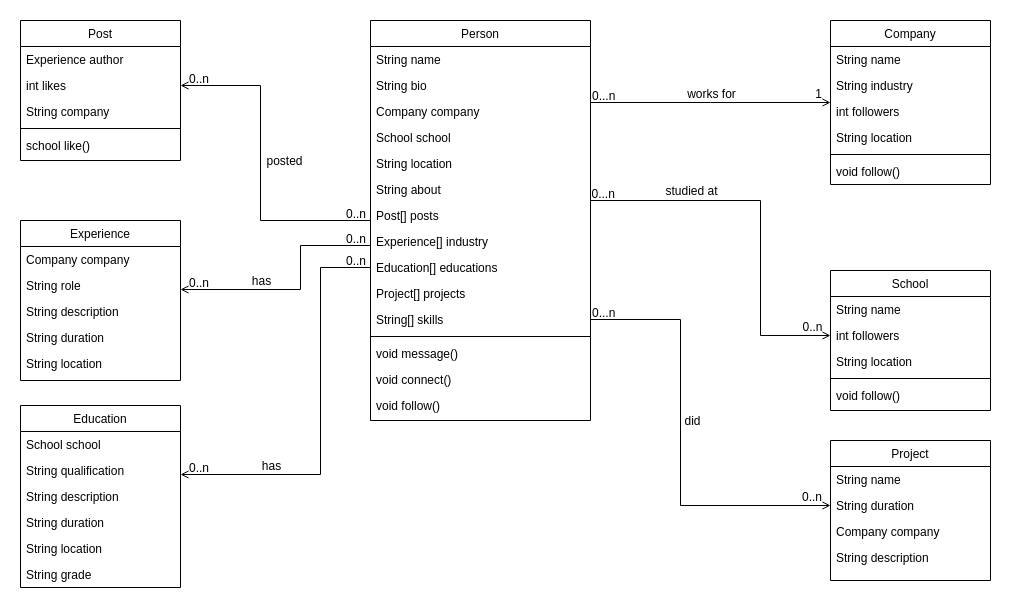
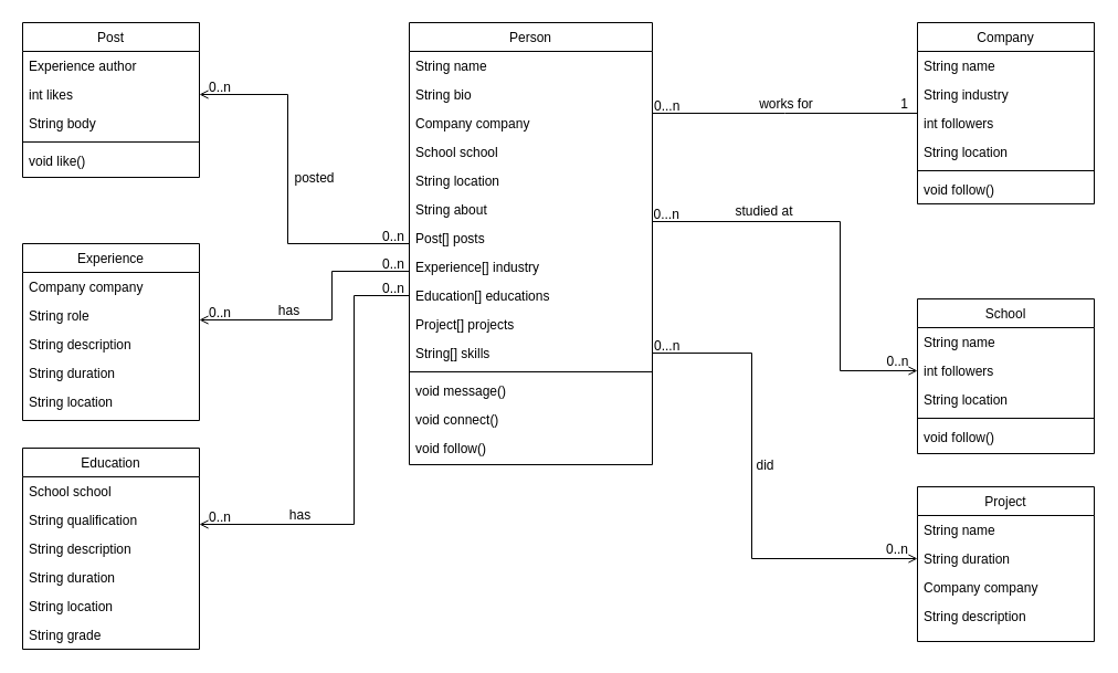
  <mxCell id="0" />
  <mxCell id="1" parent="0" />
  <mxCell id="2" value="Person" style="swimlane;fontStyle=0;align=center;verticalAlign=top;childLayout=stackLayout;horizontal=1;startSize=26;horizontalStack=0;resizeParent=1;resizeLast=0;collapsible=1;marginBottom=0;rounded=0;shadow=0;strokeWidth=1;" parent="1" vertex="1"><mxGeometry x="370" y="20" width="220" height="400" as="geometry"><mxRectangle x="230" y="140" width="160" height="26" as="alternateBounds" /></mxGeometry></mxCell>
  <mxCell id="3" value="String name" style="text;align=left;verticalAlign=top;spacingLeft=4;spacingRight=4;overflow=hidden;rotatable=0;points=[[0,0.5],[1,0.5]];portConstraint=eastwest;" parent="2" vertex="1"><mxGeometry y="26" width="220" height="26" as="geometry" /></mxCell>
  <mxCell id="4" value="String bio" style="text;align=left;verticalAlign=top;spacingLeft=4;spacingRight=4;overflow=hidden;rotatable=0;points=[[0,0.5],[1,0.5]];portConstraint=eastwest;rounded=0;shadow=0;html=0;" parent="2" vertex="1"><mxGeometry y="52" width="220" height="26" as="geometry" /></mxCell>
  <mxCell id="5" value="Company company" style="text;align=left;verticalAlign=top;spacingLeft=4;spacingRight=4;overflow=hidden;rotatable=0;points=[[0,0.5],[1,0.5]];portConstraint=eastwest;rounded=0;shadow=0;html=0;" vertex="1" parent="2"><mxGeometry y="78" width="220" height="26" as="geometry" /></mxCell>
  <mxCell id="6" value="School school" style="text;align=left;verticalAlign=top;spacingLeft=4;spacingRight=4;overflow=hidden;rotatable=0;points=[[0,0.5],[1,0.5]];portConstraint=eastwest;rounded=0;shadow=0;html=0;" vertex="1" parent="2"><mxGeometry y="104" width="220" height="26" as="geometry" /></mxCell>
  <mxCell id="7" value="String location" style="text;align=left;verticalAlign=top;spacingLeft=4;spacingRight=4;overflow=hidden;rotatable=0;points=[[0,0.5],[1,0.5]];portConstraint=eastwest;rounded=0;shadow=0;html=0;" vertex="1" parent="2"><mxGeometry y="130" width="220" height="26" as="geometry" /></mxCell>
  <mxCell id="8" value="String about" style="text;align=left;verticalAlign=top;spacingLeft=4;spacingRight=4;overflow=hidden;rotatable=0;points=[[0,0.5],[1,0.5]];portConstraint=eastwest;rounded=0;shadow=0;html=0;" vertex="1" parent="2"><mxGeometry y="156" width="220" height="26" as="geometry" /></mxCell>
  <mxCell id="9" value="Post[] posts" style="text;align=left;verticalAlign=top;spacingLeft=4;spacingRight=4;overflow=hidden;rotatable=0;points=[[0,0.5],[1,0.5]];portConstraint=eastwest;rounded=0;shadow=0;html=0;" vertex="1" parent="2"><mxGeometry y="182" width="220" height="26" as="geometry" /></mxCell>
  <mxCell id="10" value="Experience[] industry" style="text;align=left;verticalAlign=top;spacingLeft=4;spacingRight=4;overflow=hidden;rotatable=0;points=[[0,0.5],[1,0.5]];portConstraint=eastwest;rounded=0;shadow=0;html=0;" vertex="1" parent="2"><mxGeometry y="208" width="220" height="26" as="geometry" /></mxCell>
  <mxCell id="11" value="Education[] educations" style="text;align=left;verticalAlign=top;spacingLeft=4;spacingRight=4;overflow=hidden;rotatable=0;points=[[0,0.5],[1,0.5]];portConstraint=eastwest;rounded=0;shadow=0;html=0;" vertex="1" parent="2"><mxGeometry y="234" width="220" height="26" as="geometry" /></mxCell>
  <mxCell id="12" value="Project[] projects" style="text;align=left;verticalAlign=top;spacingLeft=4;spacingRight=4;overflow=hidden;rotatable=0;points=[[0,0.5],[1,0.5]];portConstraint=eastwest;rounded=0;shadow=0;html=0;" vertex="1" parent="2"><mxGeometry y="260" width="220" height="26" as="geometry" /></mxCell>
  <mxCell id="13" value="String[] skills" style="text;align=left;verticalAlign=top;spacingLeft=4;spacingRight=4;overflow=hidden;rotatable=0;points=[[0,0.5],[1,0.5]];portConstraint=eastwest;rounded=0;shadow=0;html=0;" vertex="1" parent="2"><mxGeometry y="286" width="220" height="26" as="geometry" /></mxCell>
  <mxCell id="14" value="" style="line;html=1;strokeWidth=1;align=left;verticalAlign=middle;spacingTop=-1;spacingLeft=3;spacingRight=3;rotatable=0;labelPosition=right;points=[];portConstraint=eastwest;" parent="2" vertex="1"><mxGeometry y="312" width="220" height="8" as="geometry" /></mxCell>
  <mxCell id="15" value="void message()" style="text;align=left;verticalAlign=top;spacingLeft=4;spacingRight=4;overflow=hidden;rotatable=0;points=[[0,0.5],[1,0.5]];portConstraint=eastwest;" parent="2" vertex="1"><mxGeometry y="320" width="220" height="26" as="geometry" /></mxCell>
  <mxCell id="16" value="void connect()" style="text;align=left;verticalAlign=top;spacingLeft=4;spacingRight=4;overflow=hidden;rotatable=0;points=[[0,0.5],[1,0.5]];portConstraint=eastwest;" vertex="1" parent="2"><mxGeometry y="346" width="220" height="26" as="geometry" /></mxCell>
  <mxCell id="17" value="void follow()" style="text;align=left;verticalAlign=top;spacingLeft=4;spacingRight=4;overflow=hidden;rotatable=0;points=[[0,0.5],[1,0.5]];portConstraint=eastwest;" vertex="1" parent="2"><mxGeometry y="372" width="220" height="26" as="geometry" /></mxCell>
  <mxCell id="18" value="Company" style="swimlane;fontStyle=0;align=center;verticalAlign=top;childLayout=stackLayout;horizontal=1;startSize=26;horizontalStack=0;resizeParent=1;resizeLast=0;collapsible=1;marginBottom=0;rounded=0;shadow=0;strokeWidth=1;" parent="1" vertex="1"><mxGeometry x="830" y="20" width="160" height="164" as="geometry"><mxRectangle x="550" y="140" width="160" height="26" as="alternateBounds" /></mxGeometry></mxCell>
  <mxCell id="19" value="String name" style="text;align=left;verticalAlign=top;spacingLeft=4;spacingRight=4;overflow=hidden;rotatable=0;points=[[0,0.5],[1,0.5]];portConstraint=eastwest;" parent="18" vertex="1"><mxGeometry y="26" width="160" height="26" as="geometry" /></mxCell>
  <mxCell id="20" value="String industry" style="text;align=left;verticalAlign=top;spacingLeft=4;spacingRight=4;overflow=hidden;rotatable=0;points=[[0,0.5],[1,0.5]];portConstraint=eastwest;rounded=0;shadow=0;html=0;" parent="18" vertex="1"><mxGeometry y="52" width="160" height="26" as="geometry" /></mxCell>
  <mxCell id="21" value="int followers" style="text;align=left;verticalAlign=top;spacingLeft=4;spacingRight=4;overflow=hidden;rotatable=0;points=[[0,0.5],[1,0.5]];portConstraint=eastwest;rounded=0;shadow=0;html=0;" parent="18" vertex="1"><mxGeometry y="78" width="160" height="26" as="geometry" /></mxCell>
  <mxCell id="22" value="String location" style="text;align=left;verticalAlign=top;spacingLeft=4;spacingRight=4;overflow=hidden;rotatable=0;points=[[0,0.5],[1,0.5]];portConstraint=eastwest;rounded=0;shadow=0;html=0;" parent="18" vertex="1"><mxGeometry y="104" width="160" height="26" as="geometry" /></mxCell>
  <mxCell id="23" value="" style="line;html=1;strokeWidth=1;align=left;verticalAlign=middle;spacingTop=-1;spacingLeft=3;spacingRight=3;rotatable=0;labelPosition=right;points=[];portConstraint=eastwest;" parent="18" vertex="1"><mxGeometry y="130" width="160" height="8" as="geometry" /></mxCell>
  <mxCell id="24" value="void follow()" style="text;align=left;verticalAlign=top;spacingLeft=4;spacingRight=4;overflow=hidden;rotatable=0;points=[[0,0.5],[1,0.5]];portConstraint=eastwest;" parent="18" vertex="1"><mxGeometry y="138" width="160" height="26" as="geometry" /></mxCell>
- <mxCell id="25" value="" style="endArrow=open;shadow=0;strokeWidth=1;rounded=0;curved=0;endFill=1;edgeStyle=elbowEdgeStyle;elbow=vertical;" parent="1" source="2" target="18" edge="1"><mxGeometry x="0.5" y="41" relative="1" as="geometry"><mxPoint x="530" y="92" as="sourcePoint" /><mxPoint x="690" y="92" as="targetPoint" /><mxPoint x="-40" y="32" as="offset" /></mxGeometry></mxCell>
+ <mxCell id="25" value="" style="endArrow=none;shadow=0;strokeWidth=1;rounded=0;curved=0;endFill=1;edgeStyle=elbowEdgeStyle;elbow=vertical;" parent="1" source="2" target="18" edge="1"><mxGeometry x="0.5" y="41" relative="1" as="geometry"><mxPoint x="530" y="92" as="sourcePoint" /><mxPoint x="690" y="92" as="targetPoint" /><mxPoint x="-40" y="32" as="offset" /></mxGeometry></mxCell>
  <mxCell id="26" value="0...n" style="resizable=0;align=left;verticalAlign=bottom;labelBackgroundColor=none;fontSize=12;" parent="25" connectable="0" vertex="1"><mxGeometry x="-1" relative="1" as="geometry"><mxPoint y="2" as="offset" /></mxGeometry></mxCell>
  <mxCell id="27" value="1" style="resizable=0;align=right;verticalAlign=bottom;labelBackgroundColor=none;fontSize=12;" parent="25" connectable="0" vertex="1"><mxGeometry x="1" relative="1" as="geometry"><mxPoint x="-7" as="offset" /></mxGeometry></mxCell>
  <mxCell id="28" value="works for" style="text;html=1;resizable=0;points=[];;align=center;verticalAlign=middle;labelBackgroundColor=none;rounded=0;shadow=0;strokeWidth=1;fontSize=12;" parent="25" vertex="1" connectable="0"><mxGeometry x="0.5" y="49" relative="1" as="geometry"><mxPoint x="-60" y="40" as="offset" /></mxGeometry></mxCell>
  <mxCell id="29" value="School" style="swimlane;fontStyle=0;align=center;verticalAlign=top;childLayout=stackLayout;horizontal=1;startSize=26;horizontalStack=0;resizeParent=1;resizeLast=0;collapsible=1;marginBottom=0;rounded=0;shadow=0;strokeWidth=1;" vertex="1" parent="1"><mxGeometry x="830" y="270" width="160" height="140" as="geometry"><mxRectangle x="550" y="140" width="160" height="26" as="alternateBounds" /></mxGeometry></mxCell>
  <mxCell id="30" value="String name" style="text;align=left;verticalAlign=top;spacingLeft=4;spacingRight=4;overflow=hidden;rotatable=0;points=[[0,0.5],[1,0.5]];portConstraint=eastwest;" vertex="1" parent="29"><mxGeometry y="26" width="160" height="26" as="geometry" /></mxCell>
  <mxCell id="31" value="int followers" style="text;align=left;verticalAlign=top;spacingLeft=4;spacingRight=4;overflow=hidden;rotatable=0;points=[[0,0.5],[1,0.5]];portConstraint=eastwest;rounded=0;shadow=0;html=0;" vertex="1" parent="29"><mxGeometry y="52" width="160" height="26" as="geometry" /></mxCell>
  <mxCell id="32" value="String location" style="text;align=left;verticalAlign=top;spacingLeft=4;spacingRight=4;overflow=hidden;rotatable=0;points=[[0,0.5],[1,0.5]];portConstraint=eastwest;rounded=0;shadow=0;html=0;" vertex="1" parent="29"><mxGeometry y="78" width="160" height="26" as="geometry" /></mxCell>
  <mxCell id="33" value="" style="line;html=1;strokeWidth=1;align=left;verticalAlign=middle;spacingTop=-1;spacingLeft=3;spacingRight=3;rotatable=0;labelPosition=right;points=[];portConstraint=eastwest;" vertex="1" parent="29"><mxGeometry y="104" width="160" height="8" as="geometry" /></mxCell>
  <mxCell id="34" value="void follow()" style="text;align=left;verticalAlign=top;spacingLeft=4;spacingRight=4;overflow=hidden;rotatable=0;points=[[0,0.5],[1,0.5]];portConstraint=eastwest;" vertex="1" parent="29"><mxGeometry y="112" width="160" height="26" as="geometry" /></mxCell>
  <mxCell id="35" value="" style="endArrow=open;shadow=0;strokeWidth=1;rounded=0;endFill=1;edgeStyle=orthogonalEdgeStyle;elbow=vertical;entryX=0;entryY=0.5;entryDx=0;entryDy=0;" edge="1" parent="1"><mxGeometry x="0.5" y="41" relative="1" as="geometry"><mxPoint x="589.49" y="200" as="sourcePoint" /><mxPoint x="830" y="335" as="targetPoint" /><mxPoint x="-40" y="32" as="offset" /><Array as="points"><mxPoint x="760" y="200" /><mxPoint x="760" y="335" /></Array></mxGeometry></mxCell>
  <mxCell id="36" value="0...n" style="resizable=0;align=left;verticalAlign=bottom;labelBackgroundColor=none;fontSize=12;" connectable="0" vertex="1" parent="35"><mxGeometry x="-1" relative="1" as="geometry"><mxPoint y="2" as="offset" /></mxGeometry></mxCell>
  <mxCell id="37" value="0..n" style="resizable=0;align=right;verticalAlign=bottom;labelBackgroundColor=none;fontSize=12;" connectable="0" vertex="1" parent="35"><mxGeometry x="1" relative="1" as="geometry"><mxPoint x="-7" as="offset" /></mxGeometry></mxCell>
  <mxCell id="38" value="studied at" style="text;html=1;resizable=0;points=[];;align=center;verticalAlign=middle;labelBackgroundColor=none;rounded=0;shadow=0;strokeWidth=1;fontSize=12;" vertex="1" connectable="0" parent="35"><mxGeometry x="0.5" y="49" relative="1" as="geometry"><mxPoint x="-119" y="-121" as="offset" /></mxGeometry></mxCell>
  <mxCell id="39" value="Post" style="swimlane;fontStyle=0;align=center;verticalAlign=top;childLayout=stackLayout;horizontal=1;startSize=26;horizontalStack=0;resizeParent=1;resizeLast=0;collapsible=1;marginBottom=0;rounded=0;shadow=0;strokeWidth=1;" vertex="1" parent="1"><mxGeometry x="20" y="20" width="160" height="140" as="geometry"><mxRectangle x="550" y="140" width="160" height="26" as="alternateBounds" /></mxGeometry></mxCell>
  <mxCell id="40" value="Experience author" style="text;align=left;verticalAlign=top;spacingLeft=4;spacingRight=4;overflow=hidden;rotatable=0;points=[[0,0.5],[1,0.5]];portConstraint=eastwest;" vertex="1" parent="39"><mxGeometry y="26" width="160" height="26" as="geometry" /></mxCell>
  <mxCell id="41" value="int likes" style="text;align=left;verticalAlign=top;spacingLeft=4;spacingRight=4;overflow=hidden;rotatable=0;points=[[0,0.5],[1,0.5]];portConstraint=eastwest;rounded=0;shadow=0;html=0;" vertex="1" parent="39"><mxGeometry y="52" width="160" height="26" as="geometry" /></mxCell>
- <mxCell id="42" value="String company" style="text;align=left;verticalAlign=top;spacingLeft=4;spacingRight=4;overflow=hidden;rotatable=0;points=[[0,0.5],[1,0.5]];portConstraint=eastwest;rounded=0;shadow=0;html=0;" vertex="1" parent="39"><mxGeometry y="78" width="160" height="26" as="geometry" /></mxCell>
+ <mxCell id="42" value="String body" style="text;align=left;verticalAlign=top;spacingLeft=4;spacingRight=4;overflow=hidden;rotatable=0;points=[[0,0.5],[1,0.5]];portConstraint=eastwest;rounded=0;shadow=0;html=0;" vertex="1" parent="39"><mxGeometry y="78" width="160" height="26" as="geometry" /></mxCell>
  <mxCell id="43" value="" style="line;html=1;strokeWidth=1;align=left;verticalAlign=middle;spacingTop=-1;spacingLeft=3;spacingRight=3;rotatable=0;labelPosition=right;points=[];portConstraint=eastwest;" vertex="1" parent="39"><mxGeometry y="104" width="160" height="8" as="geometry" /></mxCell>
- <mxCell id="44" value="school like()" style="text;align=left;verticalAlign=top;spacingLeft=4;spacingRight=4;overflow=hidden;rotatable=0;points=[[0,0.5],[1,0.5]];portConstraint=eastwest;" vertex="1" parent="39"><mxGeometry y="112" width="160" height="26" as="geometry" /></mxCell>
+ <mxCell id="44" value="void like()" style="text;align=left;verticalAlign=top;spacingLeft=4;spacingRight=4;overflow=hidden;rotatable=0;points=[[0,0.5],[1,0.5]];portConstraint=eastwest;" vertex="1" parent="39"><mxGeometry y="112" width="160" height="26" as="geometry" /></mxCell>
  <mxCell id="45" value="" style="endArrow=open;shadow=0;strokeWidth=1;rounded=0;endFill=1;edgeStyle=orthogonalEdgeStyle;elbow=vertical;entryX=1;entryY=0.5;entryDx=0;entryDy=0;" edge="1" parent="1" target="41"><mxGeometry x="0.5" y="41" relative="1" as="geometry"><mxPoint x="370" y="220" as="sourcePoint" /><mxPoint x="200" y="220" as="targetPoint" /><mxPoint x="-40" y="32" as="offset" /><Array as="points"><mxPoint x="260" y="220" /><mxPoint x="260" y="85" /></Array></mxGeometry></mxCell>
  <mxCell id="46" value="0..n" style="resizable=0;align=left;verticalAlign=bottom;labelBackgroundColor=none;fontSize=12;" connectable="0" vertex="1" parent="45"><mxGeometry x="-1" relative="1" as="geometry"><mxPoint x="-26" y="2" as="offset" /></mxGeometry></mxCell>
  <mxCell id="47" value="0..n" style="resizable=0;align=right;verticalAlign=bottom;labelBackgroundColor=none;fontSize=12;" connectable="0" vertex="1" parent="45"><mxGeometry x="1" relative="1" as="geometry"><mxPoint x="30" y="2" as="offset" /></mxGeometry></mxCell>
  <mxCell id="48" value="posted" style="text;html=1;resizable=0;points=[];;align=center;verticalAlign=middle;labelBackgroundColor=none;rounded=0;shadow=0;strokeWidth=1;fontSize=12;" vertex="1" connectable="0" parent="45"><mxGeometry x="0.5" y="49" relative="1" as="geometry"><mxPoint x="72" y="74" as="offset" /></mxGeometry></mxCell>
  <mxCell id="49" value="Experience" style="swimlane;fontStyle=0;align=center;verticalAlign=top;childLayout=stackLayout;horizontal=1;startSize=26;horizontalStack=0;resizeParent=1;resizeLast=0;collapsible=1;marginBottom=0;rounded=0;shadow=0;strokeWidth=1;" vertex="1" parent="1"><mxGeometry x="20" y="220" width="160" height="160" as="geometry"><mxRectangle x="550" y="140" width="160" height="26" as="alternateBounds" /></mxGeometry></mxCell>
  <mxCell id="50" value="Company company" style="text;align=left;verticalAlign=top;spacingLeft=4;spacingRight=4;overflow=hidden;rotatable=0;points=[[0,0.5],[1,0.5]];portConstraint=eastwest;" vertex="1" parent="49"><mxGeometry y="26" width="160" height="26" as="geometry" /></mxCell>
  <mxCell id="51" value="String role" style="text;align=left;verticalAlign=top;spacingLeft=4;spacingRight=4;overflow=hidden;rotatable=0;points=[[0,0.5],[1,0.5]];portConstraint=eastwest;rounded=0;shadow=0;html=0;" vertex="1" parent="49"><mxGeometry y="52" width="160" height="26" as="geometry" /></mxCell>
  <mxCell id="52" value="String description" style="text;align=left;verticalAlign=top;spacingLeft=4;spacingRight=4;overflow=hidden;rotatable=0;points=[[0,0.5],[1,0.5]];portConstraint=eastwest;rounded=0;shadow=0;html=0;" vertex="1" parent="49"><mxGeometry y="78" width="160" height="26" as="geometry" /></mxCell>
  <mxCell id="53" value="String duration" style="text;align=left;verticalAlign=top;spacingLeft=4;spacingRight=4;overflow=hidden;rotatable=0;points=[[0,0.5],[1,0.5]];portConstraint=eastwest;rounded=0;shadow=0;html=0;" vertex="1" parent="49"><mxGeometry y="104" width="160" height="26" as="geometry" /></mxCell>
  <mxCell id="54" value="String location" style="text;align=left;verticalAlign=top;spacingLeft=4;spacingRight=4;overflow=hidden;rotatable=0;points=[[0,0.5],[1,0.5]];portConstraint=eastwest;rounded=0;shadow=0;html=0;" vertex="1" parent="49"><mxGeometry y="130" width="160" height="26" as="geometry" /></mxCell>
  <mxCell id="55" value="" style="endArrow=open;shadow=0;strokeWidth=1;rounded=0;endFill=1;edgeStyle=orthogonalEdgeStyle;elbow=vertical;entryX=1;entryY=0.5;entryDx=0;entryDy=0;exitX=0;exitY=0.5;exitDx=0;exitDy=0;" edge="1" parent="1"><mxGeometry x="0.5" y="41" relative="1" as="geometry"><mxPoint x="370" y="245" as="sourcePoint" /><mxPoint x="180" y="289" as="targetPoint" /><mxPoint x="-40" y="32" as="offset" /><Array as="points"><mxPoint x="300" y="245" /><mxPoint x="300" y="289" /></Array></mxGeometry></mxCell>
  <mxCell id="56" value="0..n" style="resizable=0;align=left;verticalAlign=bottom;labelBackgroundColor=none;fontSize=12;" connectable="0" vertex="1" parent="55"><mxGeometry x="-1" relative="1" as="geometry"><mxPoint x="-26" y="2" as="offset" /></mxGeometry></mxCell>
  <mxCell id="57" value="0..n" style="resizable=0;align=right;verticalAlign=bottom;labelBackgroundColor=none;fontSize=12;" connectable="0" vertex="1" parent="55"><mxGeometry x="1" relative="1" as="geometry"><mxPoint x="30" y="2" as="offset" /></mxGeometry></mxCell>
  <mxCell id="58" value="has" style="text;html=1;resizable=0;points=[];;align=center;verticalAlign=middle;labelBackgroundColor=none;rounded=0;shadow=0;strokeWidth=1;fontSize=12;" vertex="1" connectable="0" parent="55"><mxGeometry x="0.5" y="49" relative="1" as="geometry"><mxPoint x="22" y="-58" as="offset" /></mxGeometry></mxCell>
  <mxCell id="59" value="Education" style="swimlane;fontStyle=0;align=center;verticalAlign=top;childLayout=stackLayout;horizontal=1;startSize=26;horizontalStack=0;resizeParent=1;resizeLast=0;collapsible=1;marginBottom=0;rounded=0;shadow=0;strokeWidth=1;" vertex="1" parent="1"><mxGeometry x="20" y="405" width="160" height="182" as="geometry"><mxRectangle x="550" y="140" width="160" height="26" as="alternateBounds" /></mxGeometry></mxCell>
  <mxCell id="60" value="School school" style="text;align=left;verticalAlign=top;spacingLeft=4;spacingRight=4;overflow=hidden;rotatable=0;points=[[0,0.5],[1,0.5]];portConstraint=eastwest;" vertex="1" parent="59"><mxGeometry y="26" width="160" height="26" as="geometry" /></mxCell>
  <mxCell id="61" value="String qualification" style="text;align=left;verticalAlign=top;spacingLeft=4;spacingRight=4;overflow=hidden;rotatable=0;points=[[0,0.5],[1,0.5]];portConstraint=eastwest;rounded=0;shadow=0;html=0;" vertex="1" parent="59"><mxGeometry y="52" width="160" height="26" as="geometry" /></mxCell>
  <mxCell id="62" value="String description" style="text;align=left;verticalAlign=top;spacingLeft=4;spacingRight=4;overflow=hidden;rotatable=0;points=[[0,0.5],[1,0.5]];portConstraint=eastwest;rounded=0;shadow=0;html=0;" vertex="1" parent="59"><mxGeometry y="78" width="160" height="26" as="geometry" /></mxCell>
  <mxCell id="63" value="String duration" style="text;align=left;verticalAlign=top;spacingLeft=4;spacingRight=4;overflow=hidden;rotatable=0;points=[[0,0.5],[1,0.5]];portConstraint=eastwest;rounded=0;shadow=0;html=0;" vertex="1" parent="59"><mxGeometry y="104" width="160" height="26" as="geometry" /></mxCell>
  <mxCell id="64" value="String location" style="text;align=left;verticalAlign=top;spacingLeft=4;spacingRight=4;overflow=hidden;rotatable=0;points=[[0,0.5],[1,0.5]];portConstraint=eastwest;rounded=0;shadow=0;html=0;" vertex="1" parent="59"><mxGeometry y="130" width="160" height="26" as="geometry" /></mxCell>
  <mxCell id="65" value="String grade" style="text;align=left;verticalAlign=top;spacingLeft=4;spacingRight=4;overflow=hidden;rotatable=0;points=[[0,0.5],[1,0.5]];portConstraint=eastwest;rounded=0;shadow=0;html=0;" vertex="1" parent="59"><mxGeometry y="156" width="160" height="26" as="geometry" /></mxCell>
  <mxCell id="66" value="" style="endArrow=open;shadow=0;strokeWidth=1;rounded=0;endFill=1;edgeStyle=orthogonalEdgeStyle;elbow=vertical;entryX=1;entryY=0.5;entryDx=0;entryDy=0;exitX=0;exitY=0.5;exitDx=0;exitDy=0;" edge="1" parent="1" source="11"><mxGeometry x="0.5" y="41" relative="1" as="geometry"><mxPoint x="370" y="430" as="sourcePoint" /><mxPoint x="180" y="474" as="targetPoint" /><mxPoint x="-40" y="32" as="offset" /><Array as="points"><mxPoint x="320" y="267" /><mxPoint x="320" y="474" /></Array></mxGeometry></mxCell>
  <mxCell id="67" value="0..n" style="resizable=0;align=left;verticalAlign=bottom;labelBackgroundColor=none;fontSize=12;" connectable="0" vertex="1" parent="66"><mxGeometry x="-1" relative="1" as="geometry"><mxPoint x="-26" y="2" as="offset" /></mxGeometry></mxCell>
  <mxCell id="68" value="0..n" style="resizable=0;align=right;verticalAlign=bottom;labelBackgroundColor=none;fontSize=12;" connectable="0" vertex="1" parent="66"><mxGeometry x="1" relative="1" as="geometry"><mxPoint x="30" y="2" as="offset" /></mxGeometry></mxCell>
  <mxCell id="69" value="has" style="text;html=1;resizable=0;points=[];;align=center;verticalAlign=middle;labelBackgroundColor=none;rounded=0;shadow=0;strokeWidth=1;fontSize=12;" vertex="1" connectable="0" parent="66"><mxGeometry x="0.5" y="49" relative="1" as="geometry"><mxPoint x="-9" y="-58" as="offset" /></mxGeometry></mxCell>
  <mxCell id="70" value="Project" style="swimlane;fontStyle=0;align=center;verticalAlign=top;childLayout=stackLayout;horizontal=1;startSize=26;horizontalStack=0;resizeParent=1;resizeLast=0;collapsible=1;marginBottom=0;rounded=0;shadow=0;strokeWidth=1;" vertex="1" parent="1"><mxGeometry x="830" y="440" width="160" height="140" as="geometry"><mxRectangle x="550" y="140" width="160" height="26" as="alternateBounds" /></mxGeometry></mxCell>
  <mxCell id="71" value="String name" style="text;align=left;verticalAlign=top;spacingLeft=4;spacingRight=4;overflow=hidden;rotatable=0;points=[[0,0.5],[1,0.5]];portConstraint=eastwest;" vertex="1" parent="70"><mxGeometry y="26" width="160" height="26" as="geometry" /></mxCell>
  <mxCell id="72" value="String duration" style="text;align=left;verticalAlign=top;spacingLeft=4;spacingRight=4;overflow=hidden;rotatable=0;points=[[0,0.5],[1,0.5]];portConstraint=eastwest;rounded=0;shadow=0;html=0;" vertex="1" parent="70"><mxGeometry y="52" width="160" height="26" as="geometry" /></mxCell>
  <mxCell id="73" value="Company company" style="text;align=left;verticalAlign=top;spacingLeft=4;spacingRight=4;overflow=hidden;rotatable=0;points=[[0,0.5],[1,0.5]];portConstraint=eastwest;rounded=0;shadow=0;html=0;" vertex="1" parent="70"><mxGeometry y="78" width="160" height="26" as="geometry" /></mxCell>
  <mxCell id="74" value="String description" style="text;align=left;verticalAlign=top;spacingLeft=4;spacingRight=4;overflow=hidden;rotatable=0;points=[[0,0.5],[1,0.5]];portConstraint=eastwest;rounded=0;shadow=0;html=0;" vertex="1" parent="70"><mxGeometry y="104" width="160" height="26" as="geometry" /></mxCell>
  <mxCell id="75" value="" style="endArrow=open;shadow=0;strokeWidth=1;rounded=0;endFill=1;edgeStyle=orthogonalEdgeStyle;elbow=vertical;entryX=0;entryY=0.5;entryDx=0;entryDy=0;exitX=1;exitY=0.5;exitDx=0;exitDy=0;" edge="1" parent="1" source="13"><mxGeometry x="0.5" y="41" relative="1" as="geometry"><mxPoint x="589.49" y="370" as="sourcePoint" /><mxPoint x="830" y="505" as="targetPoint" /><mxPoint x="-40" y="32" as="offset" /><Array as="points"><mxPoint x="680" y="319" /><mxPoint x="680" y="505" /></Array></mxGeometry></mxCell>
  <mxCell id="76" value="0...n" style="resizable=0;align=left;verticalAlign=bottom;labelBackgroundColor=none;fontSize=12;" connectable="0" vertex="1" parent="75"><mxGeometry x="-1" relative="1" as="geometry"><mxPoint y="2" as="offset" /></mxGeometry></mxCell>
  <mxCell id="77" value="0..n" style="resizable=0;align=right;verticalAlign=bottom;labelBackgroundColor=none;fontSize=12;" connectable="0" vertex="1" parent="75"><mxGeometry x="1" relative="1" as="geometry"><mxPoint x="-7" as="offset" /></mxGeometry></mxCell>
  <mxCell id="78" value="did" style="text;html=1;resizable=0;points=[];;align=center;verticalAlign=middle;labelBackgroundColor=none;rounded=0;shadow=0;strokeWidth=1;fontSize=12;" vertex="1" connectable="0" parent="75"><mxGeometry x="0.5" y="49" relative="1" as="geometry"><mxPoint x="-33" y="-36" as="offset" /></mxGeometry></mxCell>
